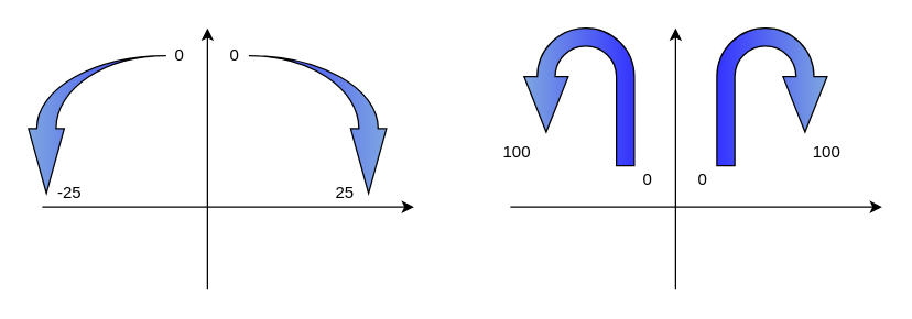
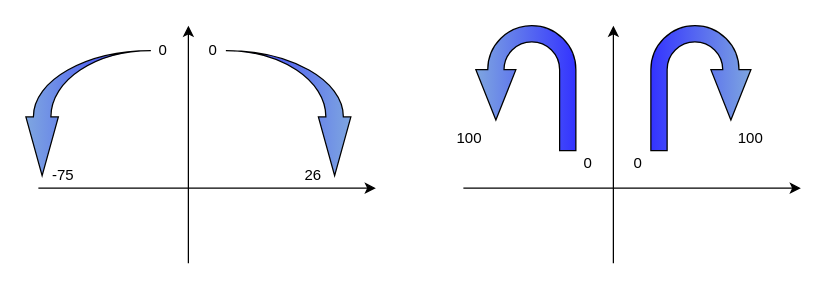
  <mxCell id="0" />
  <mxCell id="1" parent="0" />
  <mxCell id="2" value="" style="endArrow=classic;html=1;" edge="1" parent="1"><mxGeometry width="50" height="50" relative="1" as="geometry"><mxPoint x="30" y="150" as="sourcePoint" /><mxPoint x="300" y="150" as="targetPoint" /></mxGeometry></mxCell>
  <mxCell id="3" value="" style="endArrow=classic;html=1;" edge="1" parent="1"><mxGeometry width="50" height="50" relative="1" as="geometry"><mxPoint x="150" y="210" as="sourcePoint" /><mxPoint x="150" y="20" as="targetPoint" /></mxGeometry></mxCell>
  <mxCell id="4" value="" style="html=1;shadow=0;dashed=0;align=center;verticalAlign=middle;shape=mxgraph.arrows2.jumpInArrow;dy=7;dx=47;arrowHead=26;rotation=90;fillColor=#7EA6E0;gradientColor=#3333FF;" vertex="1" parent="1"><mxGeometry x="180" y="40" width="100" height="100" as="geometry" /></mxCell>
  <mxCell id="5" value="0" style="text;html=1;strokeColor=none;fillColor=none;align=center;verticalAlign=middle;whiteSpace=wrap;rounded=0;" vertex="1" parent="1"><mxGeometry x="150" y="30" width="40" height="20" as="geometry" /></mxCell>
- <mxCell id="6" value="25" style="text;html=1;strokeColor=none;fillColor=none;align=center;verticalAlign=middle;whiteSpace=wrap;rounded=0;" vertex="1" parent="1"><mxGeometry x="230" y="130" width="40" height="20" as="geometry" /></mxCell>
+ <mxCell id="6" value="26" style="text;html=1;strokeColor=none;fillColor=none;align=center;verticalAlign=middle;whiteSpace=wrap;rounded=0;" vertex="1" parent="1"><mxGeometry x="230" y="130" width="40" height="20" as="geometry" /></mxCell>
  <mxCell id="7" value="" style="html=1;shadow=0;dashed=0;align=center;verticalAlign=middle;shape=mxgraph.arrows2.jumpInArrow;dy=7;dx=47;arrowHead=26;rotation=-180;fillColor=#7EA6E0;gradientColor=#3333FF;direction=south;flipV=1;" vertex="1" parent="1"><mxGeometry x="20" y="40" width="100" height="100" as="geometry" /></mxCell>
  <mxCell id="8" value="0" style="text;html=1;strokeColor=none;fillColor=none;align=center;verticalAlign=middle;whiteSpace=wrap;rounded=0;" vertex="1" parent="1"><mxGeometry x="110" y="30" width="40" height="20" as="geometry" /></mxCell>
- <mxCell id="9" value="-25" style="text;html=1;strokeColor=none;fillColor=none;align=center;verticalAlign=middle;whiteSpace=wrap;rounded=0;" vertex="1" parent="1"><mxGeometry x="30" y="130" width="40" height="20" as="geometry" /></mxCell>
+ <mxCell id="9" value="-75" style="text;html=1;strokeColor=none;fillColor=none;align=center;verticalAlign=middle;whiteSpace=wrap;rounded=0;" vertex="1" parent="1"><mxGeometry x="30" y="130" width="40" height="20" as="geometry" /></mxCell>
  <mxCell id="10" value="" style="endArrow=classic;html=1;" edge="1" parent="1"><mxGeometry width="50" height="50" relative="1" as="geometry"><mxPoint x="370" y="150" as="sourcePoint" /><mxPoint x="640" y="150" as="targetPoint" /></mxGeometry></mxCell>
  <mxCell id="11" value="" style="endArrow=classic;html=1;" edge="1" parent="1"><mxGeometry width="50" height="50" relative="1" as="geometry"><mxPoint x="490" y="210" as="sourcePoint" /><mxPoint x="490" y="20" as="targetPoint" /></mxGeometry></mxCell>
  <mxCell id="12" value="0" style="text;html=1;strokeColor=none;fillColor=none;align=center;verticalAlign=middle;whiteSpace=wrap;rounded=0;" vertex="1" parent="1"><mxGeometry x="490" y="120" width="40" height="20" as="geometry" /></mxCell>
  <mxCell id="13" value="" style="html=1;shadow=0;dashed=0;align=center;verticalAlign=middle;shape=mxgraph.arrows2.uTurnArrow;dy=6.5;arrowHead=32;dx2=40.25;fillColor=#7EA6E0;gradientColor=#3333FF;rotation=90;flipV=1;" vertex="1" parent="1"><mxGeometry x="370" y="30" width="100" height="80" as="geometry" /></mxCell>
  <mxCell id="14" value="" style="html=1;shadow=0;dashed=0;align=center;verticalAlign=middle;shape=mxgraph.arrows2.uTurnArrow;dy=6.5;arrowHead=32;dx2=40.25;fillColor=#7EA6E0;gradientColor=#3333FF;rotation=90;flipV=0;" vertex="1" parent="1"><mxGeometry x="510" y="30" width="100" height="80" as="geometry" /></mxCell>
  <mxCell id="15" value="100" style="text;html=1;strokeColor=none;fillColor=none;align=center;verticalAlign=middle;whiteSpace=wrap;rounded=0;" vertex="1" parent="1"><mxGeometry x="580" y="100" width="40" height="20" as="geometry" /></mxCell>
  <mxCell id="16" value="0" style="text;html=1;strokeColor=none;fillColor=none;align=center;verticalAlign=middle;whiteSpace=wrap;rounded=0;" vertex="1" parent="1"><mxGeometry x="450" y="120" width="40" height="20" as="geometry" /></mxCell>
  <mxCell id="17" value="100" style="text;html=1;strokeColor=none;fillColor=none;align=center;verticalAlign=middle;whiteSpace=wrap;rounded=0;" vertex="1" parent="1"><mxGeometry x="355" y="100" width="40" height="20" as="geometry" /></mxCell>
